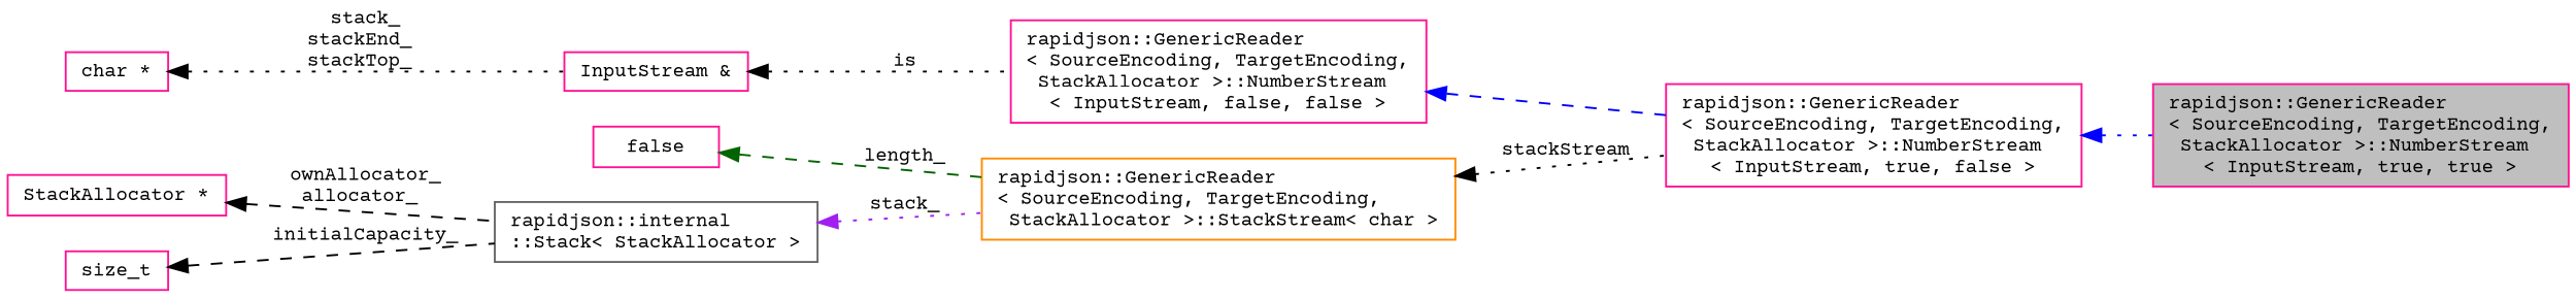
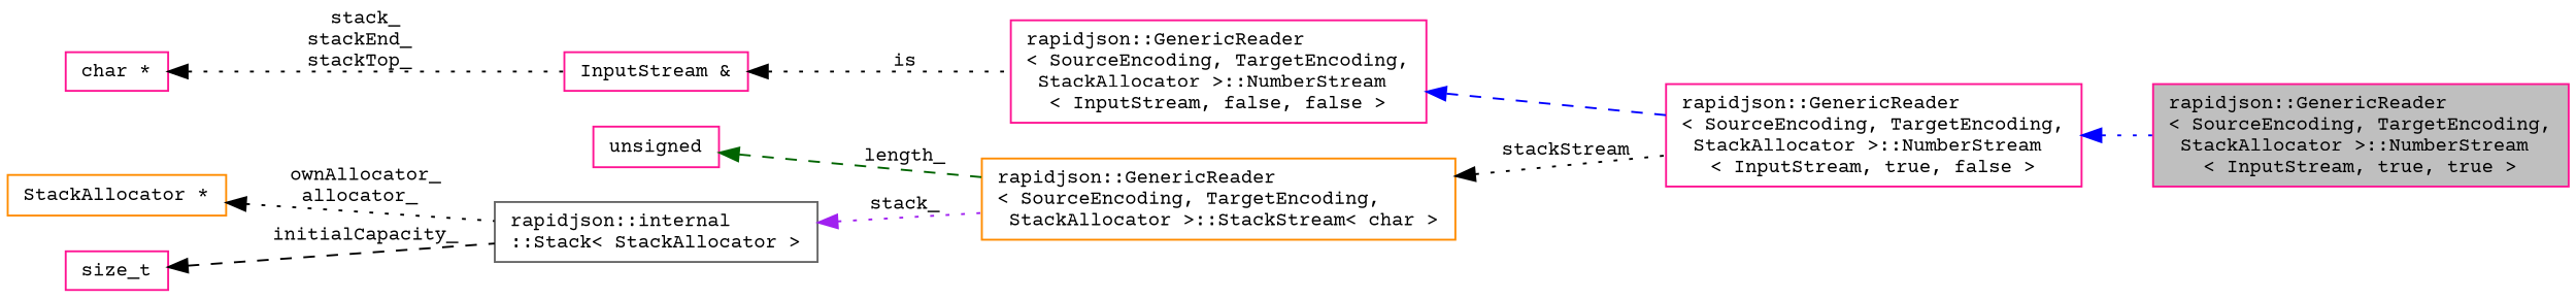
  digraph {
    fontname="Courier Prime"
    rankdir=LR
    node [color=deeppink fillcolor=white fontname="Courier Prime" fontsize=10 shape=record style=filled]
    edge [color=black dir=back fontname="Courier Prime" fontsize=10 labelfontname=Helvetica labelfontsize=10 style=dotted]
    n1 [fillcolor=grey75 fontcolor=black height=0.2 label="rapidjson::GenericReader\l\< SourceEncoding, TargetEncoding,\l StackAllocator \>::NumberStream\l\< InputStream, true, true \>" width=0.4]
    n2 [height=0.2 label="rapidjson::GenericReader\l\< SourceEncoding, TargetEncoding,\l StackAllocator \>::NumberStream\l\< InputStream, true, false \>" width=0.4]
    n3 [height=0.2 label="rapidjson::GenericReader\l\< SourceEncoding, TargetEncoding,\l StackAllocator \>::NumberStream\l\< InputStream, false, false \>" width=0.4]
    n4 [height=0.2 label="InputStream &" width=0.4]
    n5 [color=darkorange height=0.2 label="rapidjson::GenericReader\l\< SourceEncoding, TargetEncoding,\l StackAllocator \>::StackStream\< char \>" width=0.4]
-   n6 [height=0.2 label=false width=0.4]
+   n6 [height=0.2 label=unsigned width=0.4]
    n7 [color=gray40 height=0.2 label="rapidjson::internal\l::Stack\< StackAllocator \>" width=0.4]
-   n8 [height=0.2 label="StackAllocator *" width=0.4]
+   n8 [color=darkorange height=0.2 label="StackAllocator *" width=0.4]
    n9 [height=0.2 label=size_t width=0.4]
    n10 [height=0.2 label="char *" width=0.4]
    n2 -> n1 [color=blue]
    n3 -> n2 [color=blue style=dashed]
    n4 -> n3 [label=" is"]
    n5 -> n2 [label=" stackStream"]
    n6 -> n5 [color=darkgreen label=" length_" style=dashed]
    n7 -> n5 [color=purple label=" stack_"]
-   n8 -> n7 [label=" ownAllocator_\nallocator_" style=dashed]
+   n8 -> n7 [label=" ownAllocator_\nallocator_"]
    n9 -> n7 [label=" initialCapacity_" style=dashed]
    n10 -> n4 [label=" stack_\nstackEnd_\nstackTop_"]
  }
